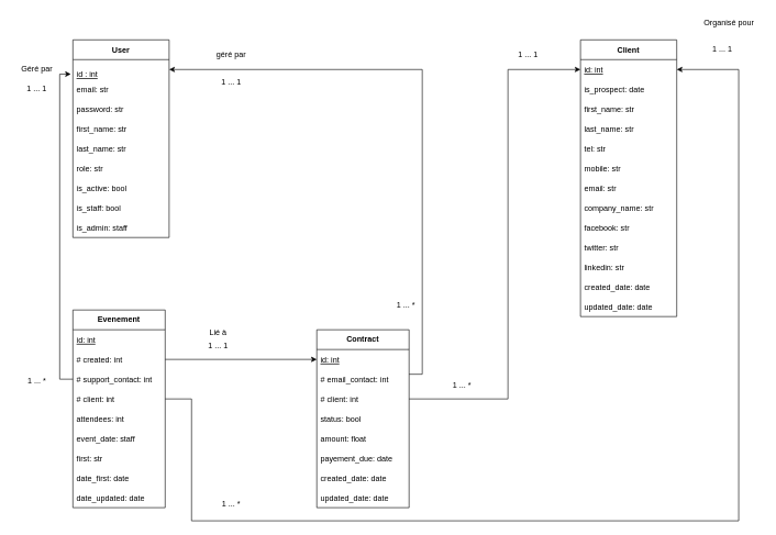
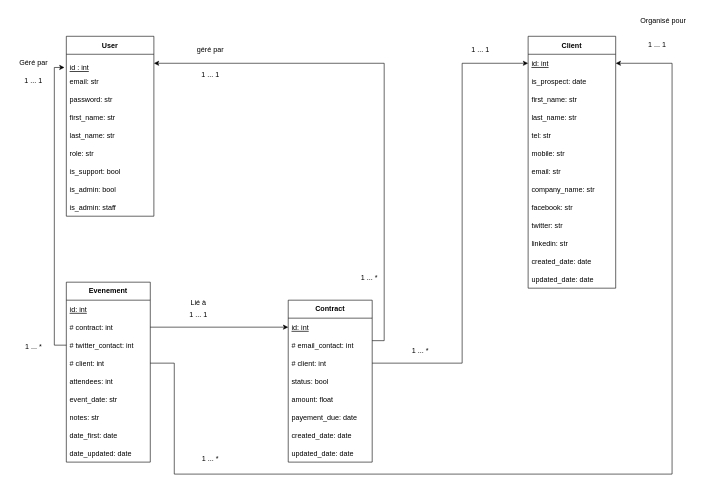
  <mxCell id="0" />
  <mxCell id="1" parent="0" />
  <mxCell id="2" style="edgeStyle=orthogonalEdgeStyle;rounded=0;orthogonalLoop=1;jettySize=auto;html=1;exitX=1;exitY=0.5;exitDx=0;exitDy=0;entryX=0;entryY=0.5;entryDx=0;entryDy=0;" parent="1" source="5" target="15" edge="1"><mxGeometry relative="1" as="geometry" /></mxCell>
  <mxCell id="3" value="Evenement&#10;" style="swimlane;fontStyle=1;childLayout=stackLayout;horizontal=1;startSize=30;horizontalStack=0;resizeParent=1;resizeParentMax=0;resizeLast=0;collapsible=1;marginBottom=0;align=center;verticalAlign=top;" parent="1" vertex="1"><mxGeometry x="110" y="470" width="140" height="300" as="geometry" /></mxCell>
  <mxCell id="4" value="id: int" style="text;strokeColor=none;fillColor=none;align=left;verticalAlign=middle;spacingLeft=4;spacingRight=4;overflow=hidden;points=[[0,0.5],[1,0.5]];portConstraint=eastwest;rotatable=0;fontStyle=4" parent="3" vertex="1"><mxGeometry y="30" width="140" height="30" as="geometry" /></mxCell>
- <mxCell id="5" value="# created: int" style="text;strokeColor=none;fillColor=none;align=left;verticalAlign=middle;spacingLeft=4;spacingRight=4;overflow=hidden;points=[[0,0.5],[1,0.5]];portConstraint=eastwest;rotatable=0;" parent="3" vertex="1"><mxGeometry y="60" width="140" height="30" as="geometry" /></mxCell>
- <mxCell id="6" value="# support_contact: int" style="text;strokeColor=none;fillColor=none;align=left;verticalAlign=middle;spacingLeft=4;spacingRight=4;overflow=hidden;points=[[0,0.5],[1,0.5]];portConstraint=eastwest;rotatable=0;" parent="3" vertex="1"><mxGeometry y="90" width="140" height="30" as="geometry" /></mxCell>
+ <mxCell id="5" value="# contract: int" style="text;strokeColor=none;fillColor=none;align=left;verticalAlign=middle;spacingLeft=4;spacingRight=4;overflow=hidden;points=[[0,0.5],[1,0.5]];portConstraint=eastwest;rotatable=0;" parent="3" vertex="1"><mxGeometry y="60" width="140" height="30" as="geometry" /></mxCell>
+ <mxCell id="6" value="# twitter_contact: int" style="text;strokeColor=none;fillColor=none;align=left;verticalAlign=middle;spacingLeft=4;spacingRight=4;overflow=hidden;points=[[0,0.5],[1,0.5]];portConstraint=eastwest;rotatable=0;" parent="3" vertex="1"><mxGeometry y="90" width="140" height="30" as="geometry" /></mxCell>
  <mxCell id="7" value="# client: int" style="text;strokeColor=none;fillColor=none;align=left;verticalAlign=middle;spacingLeft=4;spacingRight=4;overflow=hidden;points=[[0,0.5],[1,0.5]];portConstraint=eastwest;rotatable=0;" parent="3" vertex="1"><mxGeometry y="120" width="140" height="30" as="geometry" /></mxCell>
  <mxCell id="8" value="attendees: int" style="text;strokeColor=none;fillColor=none;align=left;verticalAlign=middle;spacingLeft=4;spacingRight=4;overflow=hidden;points=[[0,0.5],[1,0.5]];portConstraint=eastwest;rotatable=0;" parent="3" vertex="1"><mxGeometry y="150" width="140" height="30" as="geometry" /></mxCell>
- <mxCell id="9" value="event_date: staff" style="text;strokeColor=none;fillColor=none;align=left;verticalAlign=middle;spacingLeft=4;spacingRight=4;overflow=hidden;points=[[0,0.5],[1,0.5]];portConstraint=eastwest;rotatable=0;" parent="3" vertex="1"><mxGeometry y="180" width="140" height="30" as="geometry" /></mxCell>
- <mxCell id="10" value="first: str" style="text;strokeColor=none;fillColor=none;align=left;verticalAlign=middle;spacingLeft=4;spacingRight=4;overflow=hidden;points=[[0,0.5],[1,0.5]];portConstraint=eastwest;rotatable=0;" parent="3" vertex="1"><mxGeometry y="210" width="140" height="30" as="geometry" /></mxCell>
+ <mxCell id="9" value="event_date: str" style="text;strokeColor=none;fillColor=none;align=left;verticalAlign=middle;spacingLeft=4;spacingRight=4;overflow=hidden;points=[[0,0.5],[1,0.5]];portConstraint=eastwest;rotatable=0;" parent="3" vertex="1"><mxGeometry y="180" width="140" height="30" as="geometry" /></mxCell>
+ <mxCell id="10" value="notes: str" style="text;strokeColor=none;fillColor=none;align=left;verticalAlign=middle;spacingLeft=4;spacingRight=4;overflow=hidden;points=[[0,0.5],[1,0.5]];portConstraint=eastwest;rotatable=0;" parent="3" vertex="1"><mxGeometry y="210" width="140" height="30" as="geometry" /></mxCell>
  <mxCell id="11" value="date_first: date" style="text;strokeColor=none;fillColor=none;align=left;verticalAlign=middle;spacingLeft=4;spacingRight=4;overflow=hidden;points=[[0,0.5],[1,0.5]];portConstraint=eastwest;rotatable=0;" parent="3" vertex="1"><mxGeometry y="240" width="140" height="30" as="geometry" /></mxCell>
  <mxCell id="12" value="date_updated:  date" style="text;strokeColor=none;fillColor=none;align=left;verticalAlign=middle;spacingLeft=4;spacingRight=4;overflow=hidden;points=[[0,0.5],[1,0.5]];portConstraint=eastwest;rotatable=0;" parent="3" vertex="1"><mxGeometry y="270" width="140" height="30" as="geometry" /></mxCell>
  <mxCell id="13" style="edgeStyle=orthogonalEdgeStyle;rounded=0;orthogonalLoop=1;jettySize=auto;html=1;exitX=1;exitY=0.25;exitDx=0;exitDy=0;entryX=1;entryY=0.5;entryDx=0;entryDy=0;" edge="1" parent="1" source="14" target="24"><mxGeometry relative="1" as="geometry"><Array as="points"><mxPoint x="640" y="568" /><mxPoint x="640" y="105" /></Array></mxGeometry></mxCell>
  <mxCell id="14" value="Contract&#10;" style="swimlane;fontStyle=1;childLayout=stackLayout;horizontal=1;startSize=30;horizontalStack=0;resizeParent=1;resizeParentMax=0;resizeLast=0;collapsible=1;marginBottom=0;align=center;verticalAlign=top;" parent="1" vertex="1"><mxGeometry x="480" y="500" width="140" height="270" as="geometry" /></mxCell>
  <mxCell id="15" value="id: int" style="text;strokeColor=none;fillColor=none;align=left;verticalAlign=middle;spacingLeft=4;spacingRight=4;overflow=hidden;points=[[0,0.5],[1,0.5]];portConstraint=eastwest;rotatable=0;fontStyle=4" parent="14" vertex="1"><mxGeometry y="30" width="140" height="30" as="geometry" /></mxCell>
  <mxCell id="16" value="# email_contact: int" style="text;strokeColor=none;fillColor=none;align=left;verticalAlign=middle;spacingLeft=4;spacingRight=4;overflow=hidden;points=[[0,0.5],[1,0.5]];portConstraint=eastwest;rotatable=0;" parent="14" vertex="1"><mxGeometry y="60" width="140" height="30" as="geometry" /></mxCell>
  <mxCell id="17" value="# client: int" style="text;strokeColor=none;fillColor=none;align=left;verticalAlign=middle;spacingLeft=4;spacingRight=4;overflow=hidden;points=[[0,0.5],[1,0.5]];portConstraint=eastwest;rotatable=0;" parent="14" vertex="1"><mxGeometry y="90" width="140" height="30" as="geometry" /></mxCell>
  <mxCell id="18" value="status: bool" style="text;strokeColor=none;fillColor=none;align=left;verticalAlign=middle;spacingLeft=4;spacingRight=4;overflow=hidden;points=[[0,0.5],[1,0.5]];portConstraint=eastwest;rotatable=0;" parent="14" vertex="1"><mxGeometry y="120" width="140" height="30" as="geometry" /></mxCell>
  <mxCell id="19" value="amount: float" style="text;strokeColor=none;fillColor=none;align=left;verticalAlign=middle;spacingLeft=4;spacingRight=4;overflow=hidden;points=[[0,0.5],[1,0.5]];portConstraint=eastwest;rotatable=0;" parent="14" vertex="1"><mxGeometry y="150" width="140" height="30" as="geometry" /></mxCell>
  <mxCell id="20" value="payement_due: date" style="text;strokeColor=none;fillColor=none;align=left;verticalAlign=middle;spacingLeft=4;spacingRight=4;overflow=hidden;points=[[0,0.5],[1,0.5]];portConstraint=eastwest;rotatable=0;" parent="14" vertex="1"><mxGeometry y="180" width="140" height="30" as="geometry" /></mxCell>
  <mxCell id="21" value="created_date: date" style="text;strokeColor=none;fillColor=none;align=left;verticalAlign=middle;spacingLeft=4;spacingRight=4;overflow=hidden;points=[[0,0.5],[1,0.5]];portConstraint=eastwest;rotatable=0;" parent="14" vertex="1"><mxGeometry y="210" width="140" height="30" as="geometry" /></mxCell>
  <mxCell id="22" value="updated_date: date" style="text;strokeColor=none;fillColor=none;align=left;verticalAlign=middle;spacingLeft=4;spacingRight=4;overflow=hidden;points=[[0,0.5],[1,0.5]];portConstraint=eastwest;rotatable=0;" parent="14" vertex="1"><mxGeometry y="240" width="140" height="30" as="geometry" /></mxCell>
  <mxCell id="23" value="User" style="swimlane;fontStyle=1;childLayout=stackLayout;horizontal=1;startSize=30;horizontalStack=0;resizeParent=1;resizeParentMax=0;resizeLast=0;collapsible=1;marginBottom=0;direction=east;" parent="1" vertex="1"><mxGeometry x="110" y="60" width="146" height="300" as="geometry" /></mxCell>
  <mxCell id="24" value="&#10;id : int&#10;" style="text;strokeColor=none;fillColor=none;align=left;verticalAlign=middle;spacingLeft=4;spacingRight=4;overflow=hidden;points=[[0,0.5],[1,0.5]];portConstraint=eastwest;rotatable=0;fontStyle=4" parent="23" vertex="1"><mxGeometry y="30" width="146" height="30" as="geometry" /></mxCell>
  <mxCell id="25" value="email: str" style="text;strokeColor=none;fillColor=none;align=left;verticalAlign=middle;spacingLeft=4;spacingRight=4;overflow=hidden;points=[[0,0.5],[1,0.5]];portConstraint=eastwest;rotatable=0;" parent="23" vertex="1"><mxGeometry y="60" width="146" height="30" as="geometry" /></mxCell>
  <mxCell id="26" value="password: str" style="text;strokeColor=none;fillColor=none;align=left;verticalAlign=middle;spacingLeft=4;spacingRight=4;overflow=hidden;points=[[0,0.5],[1,0.5]];portConstraint=eastwest;rotatable=0;" parent="23" vertex="1"><mxGeometry y="90" width="146" height="30" as="geometry" /></mxCell>
  <mxCell id="27" value="first_name: str" style="text;strokeColor=none;fillColor=none;align=left;verticalAlign=middle;spacingLeft=4;spacingRight=4;overflow=hidden;points=[[0,0.5],[1,0.5]];portConstraint=eastwest;rotatable=0;" parent="23" vertex="1"><mxGeometry y="120" width="146" height="30" as="geometry" /></mxCell>
  <mxCell id="28" value="last_name: str" style="text;strokeColor=none;fillColor=none;align=left;verticalAlign=middle;spacingLeft=4;spacingRight=4;overflow=hidden;points=[[0,0.5],[1,0.5]];portConstraint=eastwest;rotatable=0;" parent="23" vertex="1"><mxGeometry y="150" width="146" height="30" as="geometry" /></mxCell>
  <mxCell id="29" value="role: str" style="text;strokeColor=none;fillColor=none;align=left;verticalAlign=middle;spacingLeft=4;spacingRight=4;overflow=hidden;points=[[0,0.5],[1,0.5]];portConstraint=eastwest;rotatable=0;" parent="23" vertex="1"><mxGeometry y="180" width="146" height="30" as="geometry" /></mxCell>
- <mxCell id="30" value="is_active: bool" style="text;strokeColor=none;fillColor=none;align=left;verticalAlign=middle;spacingLeft=4;spacingRight=4;overflow=hidden;points=[[0,0.5],[1,0.5]];portConstraint=eastwest;rotatable=0;" parent="23" vertex="1"><mxGeometry y="210" width="146" height="30" as="geometry" /></mxCell>
- <mxCell id="31" value="is_staff: bool" style="text;strokeColor=none;fillColor=none;align=left;verticalAlign=middle;spacingLeft=4;spacingRight=4;overflow=hidden;points=[[0,0.5],[1,0.5]];portConstraint=eastwest;rotatable=0;" parent="23" vertex="1"><mxGeometry y="240" width="146" height="30" as="geometry" /></mxCell>
+ <mxCell id="30" value="is_support: bool" style="text;strokeColor=none;fillColor=none;align=left;verticalAlign=middle;spacingLeft=4;spacingRight=4;overflow=hidden;points=[[0,0.5],[1,0.5]];portConstraint=eastwest;rotatable=0;" parent="23" vertex="1"><mxGeometry y="210" width="146" height="30" as="geometry" /></mxCell>
+ <mxCell id="31" value="is_admin: bool" style="text;strokeColor=none;fillColor=none;align=left;verticalAlign=middle;spacingLeft=4;spacingRight=4;overflow=hidden;points=[[0,0.5],[1,0.5]];portConstraint=eastwest;rotatable=0;" parent="23" vertex="1"><mxGeometry y="240" width="146" height="30" as="geometry" /></mxCell>
  <mxCell id="32" value="is_admin: staff" style="text;strokeColor=none;fillColor=none;align=left;verticalAlign=middle;spacingLeft=4;spacingRight=4;overflow=hidden;points=[[0,0.5],[1,0.5]];portConstraint=eastwest;rotatable=0;" parent="23" vertex="1"><mxGeometry y="270" width="146" height="30" as="geometry" /></mxCell>
  <mxCell id="33" value="Client" style="swimlane;fontStyle=1;childLayout=stackLayout;horizontal=1;startSize=30;horizontalStack=0;resizeParent=1;resizeParentMax=0;resizeLast=0;collapsible=1;marginBottom=0;" parent="1" vertex="1"><mxGeometry x="880" y="60" width="146" height="420" as="geometry" /></mxCell>
  <mxCell id="34" value="id: int" style="text;strokeColor=none;fillColor=none;align=left;verticalAlign=middle;spacingLeft=4;spacingRight=4;overflow=hidden;points=[[0,0.5],[1,0.5]];portConstraint=eastwest;rotatable=0;fontStyle=4" parent="33" vertex="1"><mxGeometry y="30" width="146" height="30" as="geometry" /></mxCell>
  <mxCell id="35" value="is_prospect: date" style="text;strokeColor=none;fillColor=none;align=left;verticalAlign=middle;spacingLeft=4;spacingRight=4;overflow=hidden;points=[[0,0.5],[1,0.5]];portConstraint=eastwest;rotatable=0;" parent="33" vertex="1"><mxGeometry y="60" width="146" height="30" as="geometry" /></mxCell>
  <mxCell id="36" value="first_name: str" style="text;strokeColor=none;fillColor=none;align=left;verticalAlign=middle;spacingLeft=4;spacingRight=4;overflow=hidden;points=[[0,0.5],[1,0.5]];portConstraint=eastwest;rotatable=0;" parent="33" vertex="1"><mxGeometry y="90" width="146" height="30" as="geometry" /></mxCell>
  <mxCell id="37" value="last_name: str" style="text;strokeColor=none;fillColor=none;align=left;verticalAlign=middle;spacingLeft=4;spacingRight=4;overflow=hidden;points=[[0,0.5],[1,0.5]];portConstraint=eastwest;rotatable=0;" parent="33" vertex="1"><mxGeometry y="120" width="146" height="30" as="geometry" /></mxCell>
  <mxCell id="38" value="tel: str" style="text;strokeColor=none;fillColor=none;align=left;verticalAlign=middle;spacingLeft=4;spacingRight=4;overflow=hidden;points=[[0,0.5],[1,0.5]];portConstraint=eastwest;rotatable=0;fontStyle=0" parent="33" vertex="1"><mxGeometry y="150" width="146" height="30" as="geometry" /></mxCell>
  <mxCell id="39" value="mobile: str" style="text;strokeColor=none;fillColor=none;align=left;verticalAlign=middle;spacingLeft=4;spacingRight=4;overflow=hidden;points=[[0,0.5],[1,0.5]];portConstraint=eastwest;rotatable=0;fontStyle=0" parent="33" vertex="1"><mxGeometry y="180" width="146" height="30" as="geometry" /></mxCell>
  <mxCell id="40" value="email: str" style="text;strokeColor=none;fillColor=none;align=left;verticalAlign=middle;spacingLeft=4;spacingRight=4;overflow=hidden;points=[[0,0.5],[1,0.5]];portConstraint=eastwest;rotatable=0;fontStyle=0" parent="33" vertex="1"><mxGeometry y="210" width="146" height="30" as="geometry" /></mxCell>
  <mxCell id="41" value="company_name: str" style="text;strokeColor=none;fillColor=none;align=left;verticalAlign=middle;spacingLeft=4;spacingRight=4;overflow=hidden;points=[[0,0.5],[1,0.5]];portConstraint=eastwest;rotatable=0;fontStyle=0" parent="33" vertex="1"><mxGeometry y="240" width="146" height="30" as="geometry" /></mxCell>
  <mxCell id="42" value="facebook: str" style="text;strokeColor=none;fillColor=none;align=left;verticalAlign=middle;spacingLeft=4;spacingRight=4;overflow=hidden;points=[[0,0.5],[1,0.5]];portConstraint=eastwest;rotatable=0;fontStyle=0" parent="33" vertex="1"><mxGeometry y="270" width="146" height="30" as="geometry" /></mxCell>
  <mxCell id="43" value="twitter: str" style="text;strokeColor=none;fillColor=none;align=left;verticalAlign=middle;spacingLeft=4;spacingRight=4;overflow=hidden;points=[[0,0.5],[1,0.5]];portConstraint=eastwest;rotatable=0;fontStyle=0" parent="33" vertex="1"><mxGeometry y="300" width="146" height="30" as="geometry" /></mxCell>
  <mxCell id="44" value="linkedin: str" style="text;strokeColor=none;fillColor=none;align=left;verticalAlign=middle;spacingLeft=4;spacingRight=4;overflow=hidden;points=[[0,0.5],[1,0.5]];portConstraint=eastwest;rotatable=0;fontStyle=0" parent="33" vertex="1"><mxGeometry y="330" width="146" height="30" as="geometry" /></mxCell>
  <mxCell id="45" value="created_date: date" style="text;strokeColor=none;fillColor=none;align=left;verticalAlign=middle;spacingLeft=4;spacingRight=4;overflow=hidden;points=[[0,0.5],[1,0.5]];portConstraint=eastwest;rotatable=0;fontStyle=0" parent="33" vertex="1"><mxGeometry y="360" width="146" height="30" as="geometry" /></mxCell>
  <mxCell id="46" value="updated_date: date" style="text;strokeColor=none;fillColor=none;align=left;verticalAlign=middle;spacingLeft=4;spacingRight=4;overflow=hidden;points=[[0,0.5],[1,0.5]];portConstraint=eastwest;rotatable=0;fontStyle=0" parent="33" vertex="1"><mxGeometry y="390" width="146" height="30" as="geometry" /></mxCell>
  <mxCell id="47" style="edgeStyle=orthogonalEdgeStyle;rounded=0;orthogonalLoop=1;jettySize=auto;html=1;exitX=1;exitY=0.5;exitDx=0;exitDy=0;entryX=1;entryY=0.5;entryDx=0;entryDy=0;" parent="1" source="7" target="34" edge="1"><mxGeometry relative="1" as="geometry"><mxPoint x="750" y="100" as="targetPoint" /><Array as="points"><mxPoint x="290" y="605" /><mxPoint x="290" y="790" /><mxPoint x="1120" y="790" /><mxPoint x="1120" y="105" /></Array></mxGeometry></mxCell>
  <mxCell id="48" value="géré par" style="text;html=1;align=center;verticalAlign=middle;resizable=0;points=[];autosize=1;strokeColor=none;fillColor=none;" vertex="1" parent="1"><mxGeometry x="315" y="68" width="70" height="30" as="geometry" /></mxCell>
  <mxCell id="49" value="1 ... 1" style="text;html=1;align=center;verticalAlign=middle;resizable=0;points=[];autosize=1;strokeColor=none;fillColor=none;" vertex="1" parent="1"><mxGeometry x="325" y="110" width="50" height="30" as="geometry" /></mxCell>
  <mxCell id="50" value="&lt;div&gt;1 ... *&lt;/div&gt;&lt;div&gt;&lt;br&gt;&lt;/div&gt;" style="text;html=1;align=center;verticalAlign=middle;resizable=0;points=[];autosize=1;strokeColor=none;fillColor=none;" vertex="1" parent="1"><mxGeometry x="590" y="450" width="50" height="40" as="geometry" /></mxCell>
  <mxCell id="51" style="edgeStyle=orthogonalEdgeStyle;rounded=0;orthogonalLoop=1;jettySize=auto;html=1;exitX=1;exitY=0.5;exitDx=0;exitDy=0;entryX=0;entryY=0.5;entryDx=0;entryDy=0;" edge="1" parent="1" source="17" target="34"><mxGeometry relative="1" as="geometry"><Array as="points"><mxPoint x="770" y="605" /><mxPoint x="770" y="105" /></Array></mxGeometry></mxCell>
  <mxCell id="52" value="Lié à " style="text;html=1;align=center;verticalAlign=middle;resizable=0;points=[];autosize=1;strokeColor=none;fillColor=none;" vertex="1" parent="1"><mxGeometry x="305" y="490" width="50" height="30" as="geometry" /></mxCell>
  <mxCell id="53" value="1 ... 1" style="text;html=1;align=center;verticalAlign=middle;resizable=0;points=[];autosize=1;strokeColor=none;fillColor=none;" vertex="1" parent="1"><mxGeometry x="305" y="510" width="50" height="30" as="geometry" /></mxCell>
  <mxCell id="54" value="Organisé pour" style="text;html=1;align=center;verticalAlign=middle;resizable=0;points=[];autosize=1;strokeColor=none;fillColor=none;" vertex="1" parent="1"><mxGeometry x="1055" y="20" width="100" height="30" as="geometry" /></mxCell>
  <mxCell id="55" value="1 ... 1" style="text;html=1;align=center;verticalAlign=middle;resizable=0;points=[];autosize=1;strokeColor=none;fillColor=none;" vertex="1" parent="1"><mxGeometry x="1070" y="60" width="50" height="30" as="geometry" /></mxCell>
  <mxCell id="56" value="1 ... *" style="text;html=1;align=center;verticalAlign=middle;resizable=0;points=[];autosize=1;strokeColor=none;fillColor=none;" vertex="1" parent="1"><mxGeometry x="675" y="570" width="50" height="30" as="geometry" /></mxCell>
  <mxCell id="57" value="Géré par" style="text;html=1;align=center;verticalAlign=middle;resizable=0;points=[];autosize=1;strokeColor=none;fillColor=none;" vertex="1" parent="1"><mxGeometry x="20" y="90" width="70" height="30" as="geometry" /></mxCell>
  <mxCell id="58" value="1 ... 1" style="text;html=1;align=center;verticalAlign=middle;resizable=0;points=[];autosize=1;strokeColor=none;fillColor=none;" vertex="1" parent="1"><mxGeometry x="30" y="120" width="50" height="30" as="geometry" /></mxCell>
  <mxCell id="59" value="&lt;div&gt;1 ... *&lt;/div&gt;&lt;div&gt;&lt;br&gt;&lt;/div&gt;" style="text;html=1;align=center;verticalAlign=middle;resizable=0;points=[];autosize=1;strokeColor=none;fillColor=none;" vertex="1" parent="1"><mxGeometry x="30" y="565" width="50" height="40" as="geometry" /></mxCell>
  <mxCell id="60" value="1 ... *" style="text;html=1;align=center;verticalAlign=middle;resizable=0;points=[];autosize=1;strokeColor=none;fillColor=none;" vertex="1" parent="1"><mxGeometry x="325" y="750" width="50" height="30" as="geometry" /></mxCell>
  <mxCell id="61" style="edgeStyle=orthogonalEdgeStyle;rounded=0;orthogonalLoop=1;jettySize=auto;html=1;exitX=0;exitY=0.5;exitDx=0;exitDy=0;entryX=-0.021;entryY=0.733;entryDx=0;entryDy=0;entryPerimeter=0;" edge="1" parent="1" source="6" target="24"><mxGeometry relative="1" as="geometry" /></mxCell>
  <mxCell id="62" value="1 ... 1" style="text;html=1;align=center;verticalAlign=middle;resizable=0;points=[];autosize=1;strokeColor=none;fillColor=none;" vertex="1" parent="1"><mxGeometry x="775" y="68" width="50" height="30" as="geometry" /></mxCell>
